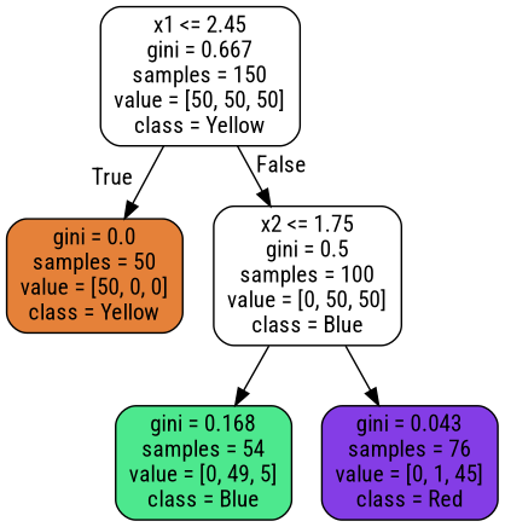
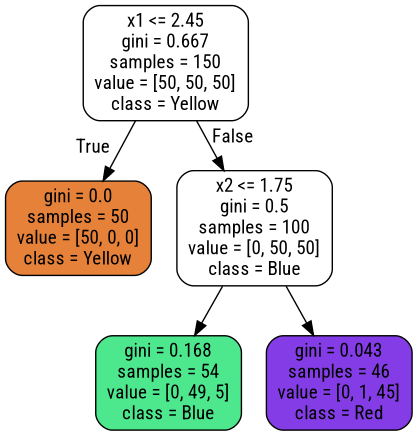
  digraph {
    fontname="Roboto Condensed"
    node [color=black fillcolor="#ffffff" fontname="Roboto Condensed" shape=box style="filled, rounded"]
    edge [fontname="Roboto Condensed"]
    n1 [label="x1 <= 2.45\ngini = 0.667\nsamples = 150\nvalue = [50, 50, 50]\nclass = Yellow"]
    n2 [fillcolor="#e58139" label="gini = 0.0\nsamples = 50\nvalue = [50, 0, 0]\nclass = Yellow"]
    n3 [label="x2 <= 1.75\ngini = 0.5\nsamples = 100\nvalue = [0, 50, 50]\nclass = Blue"]
    n4 [fillcolor="#4de88e" label="gini = 0.168\nsamples = 54\nvalue = [0, 49, 5]\nclass = Blue"]
-   n5 [fillcolor="#843de6" label="gini = 0.043\nsamples = 76\nvalue = [0, 1, 45]\nclass = Red"]
+   n5 [fillcolor="#843de6" label="gini = 0.043\nsamples = 46\nvalue = [0, 1, 45]\nclass = Red"]
    n1 -> n2 [headlabel=True labelangle=45 labeldistance=2.5]
    n1 -> n3 [headlabel=False labelangle=-45 labeldistance=2.5]
    n3 -> n4
    n3 -> n5
  }
